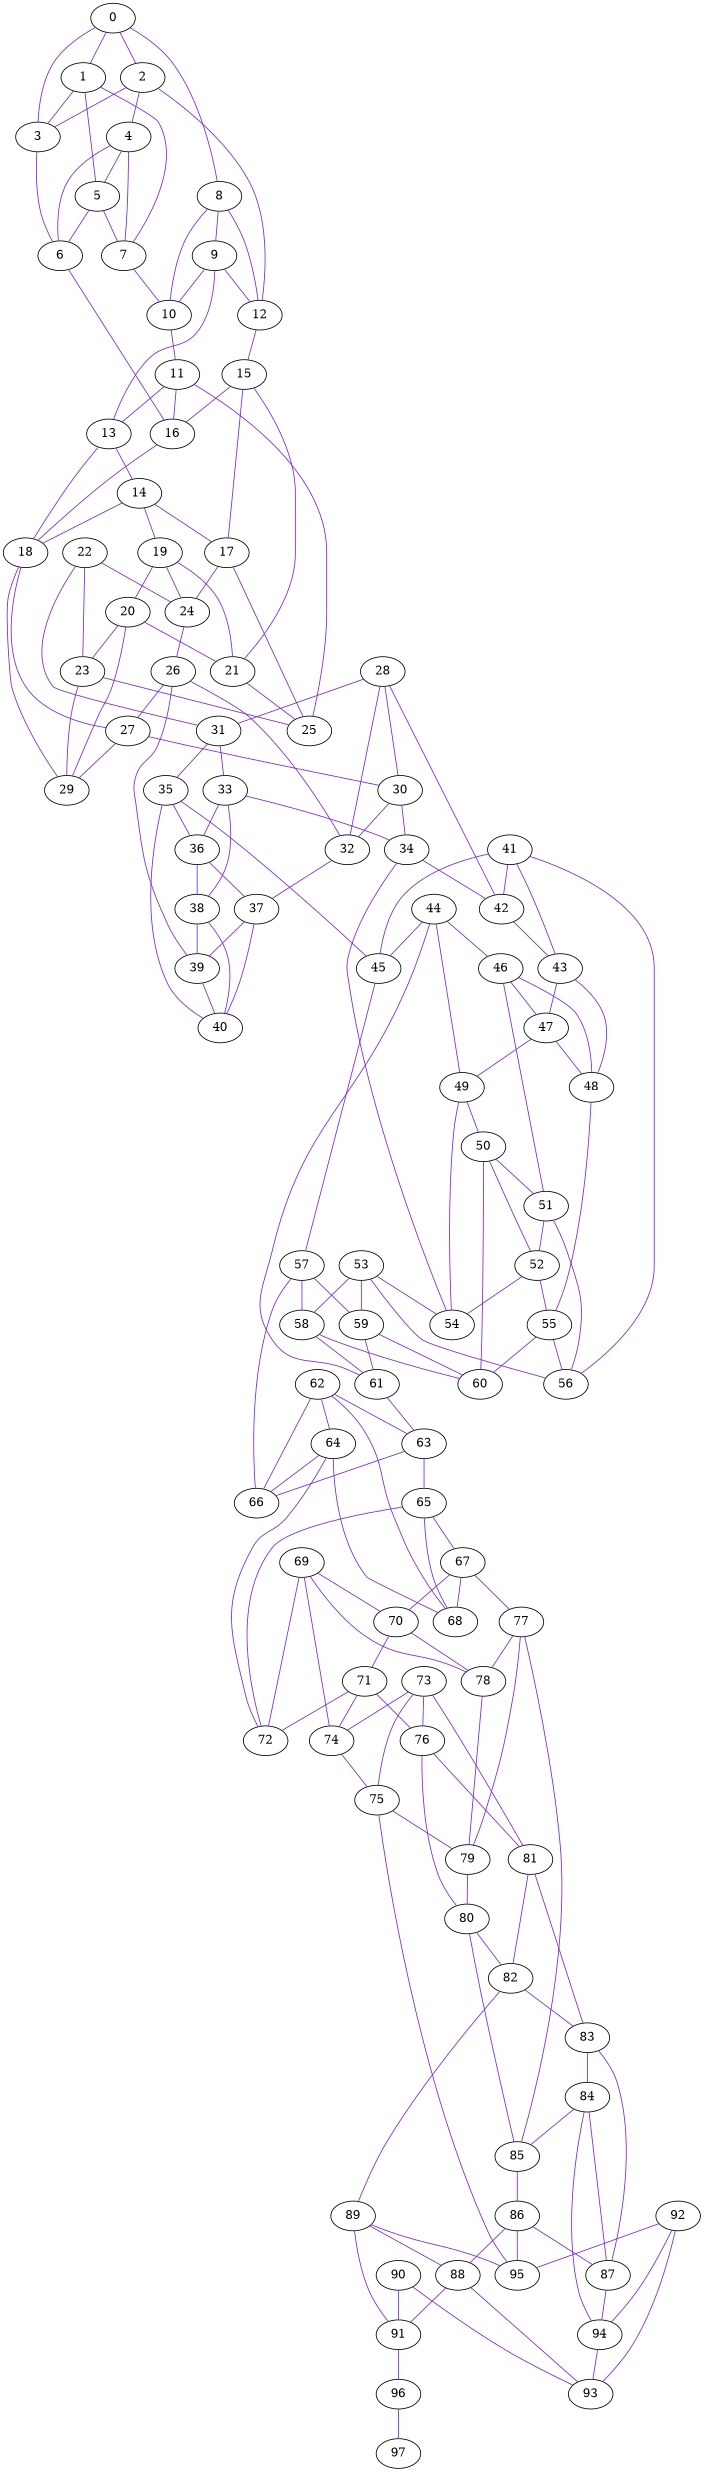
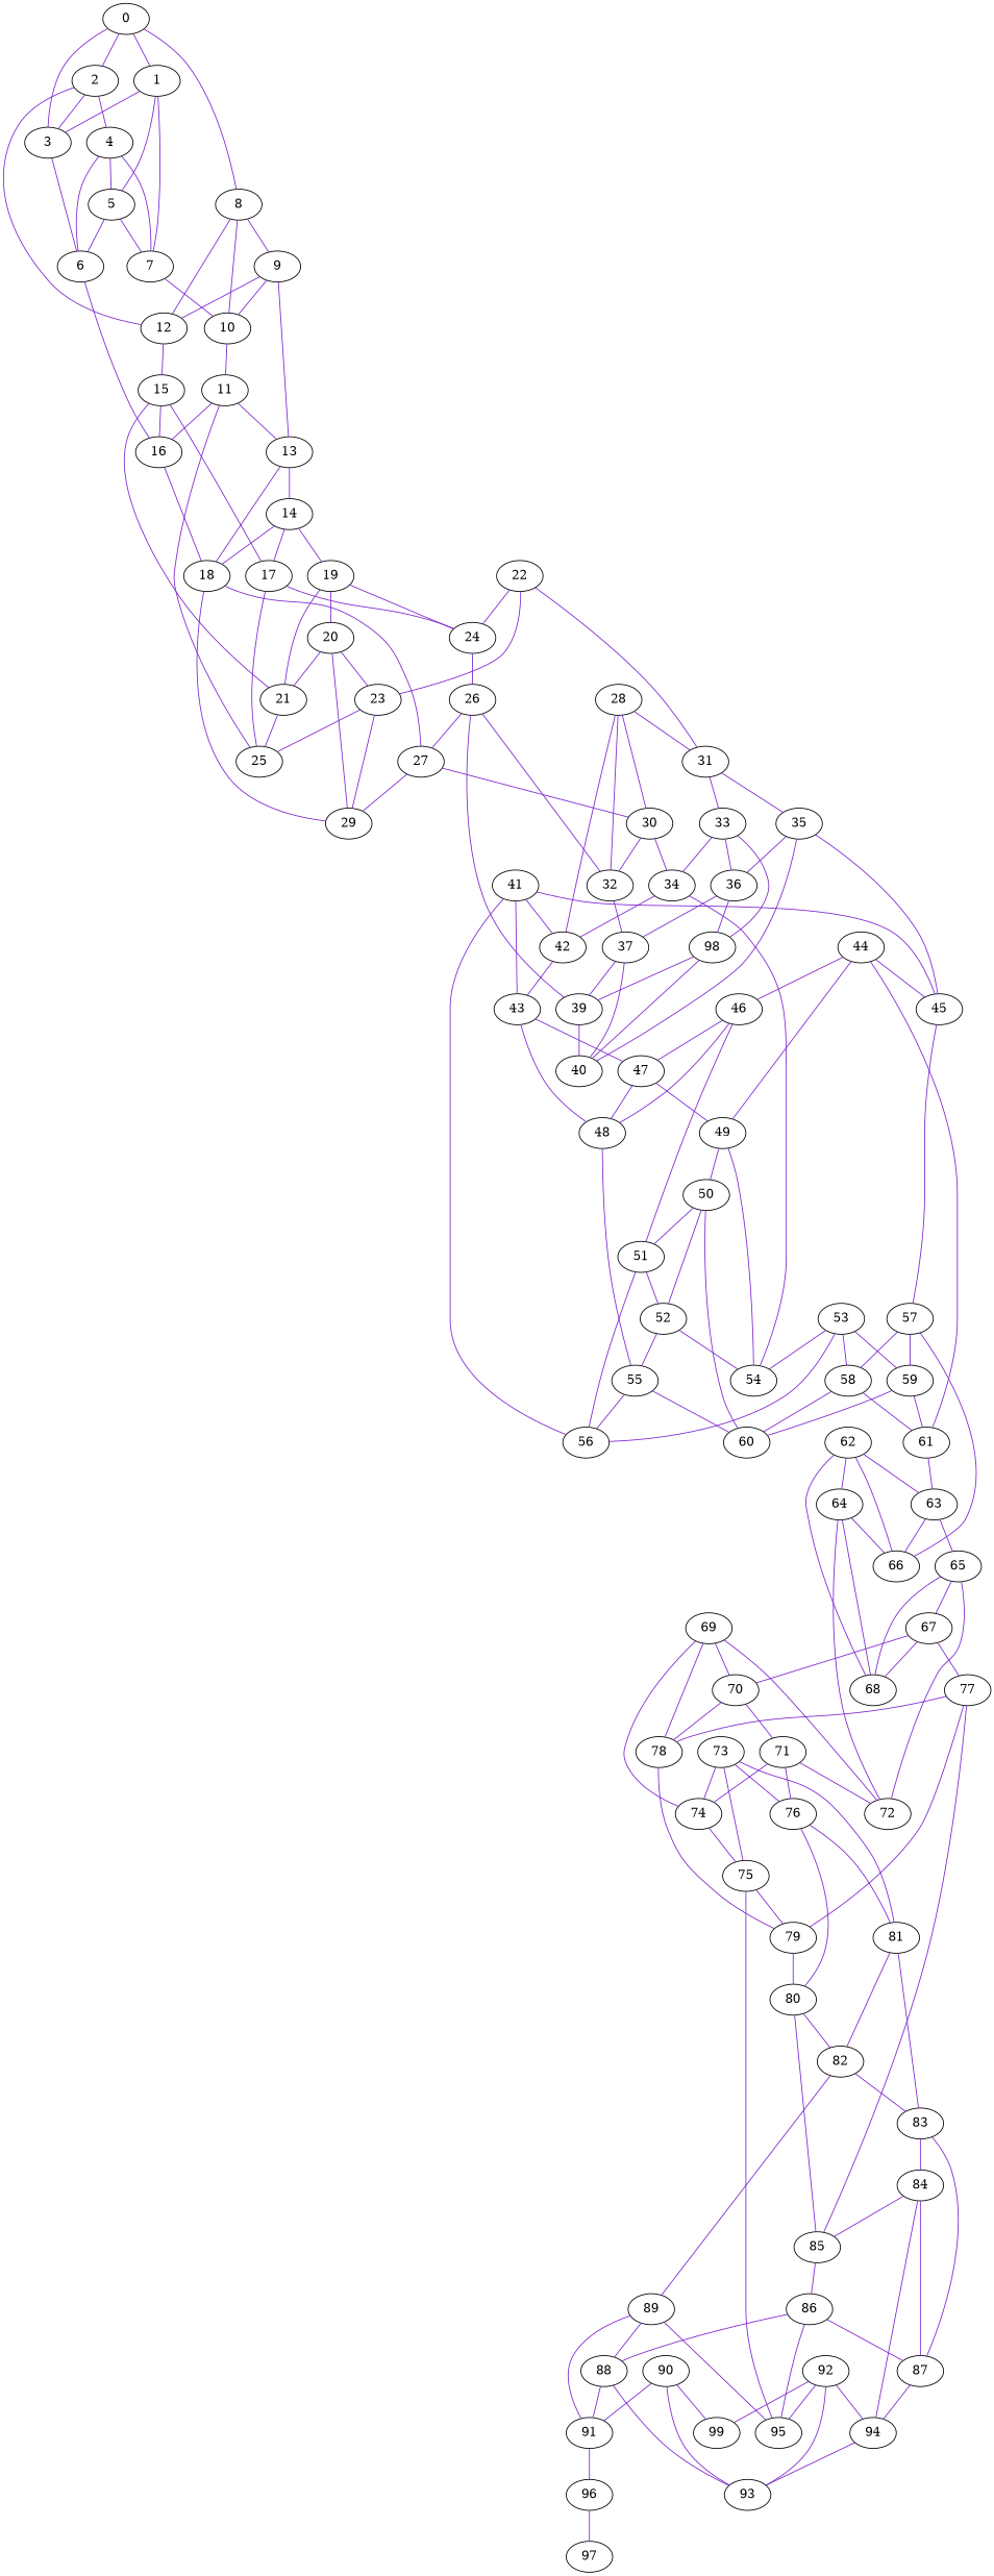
  digraph {
    edge [color=purple3 dir=none]
    0
    1
    2
    3
    8
    5
    7
    4
    12
    6
    10
    9
    15
    16
    18
    11
    13
    14
    25
    17
    21
    19
    29
    27
    24
    20
    26
    23
    22
    31
    30
    33
    35
    32
    39
    37
    40
    34
    28
    42
    43
    54
    36
-   38
+   38 [label=98]
    45
    57
    41
    56
    47
    48
    49
    55
    44
    46
    61
    51
    50
    63
    58
    59
    66
    52
    60
    53
    65
    62
    64
    68
    72
    67
    70
    77
    78
    71
    79
    85
    69
    74
    75
    76
    81
    80
    73
    95
    82
    83
    86
    89
    84
    87
    88
    91
    94
    93
    96
    90
+   99
    97
    92
    0 -> 1
    0 -> 2
    0 -> 3
    0 -> 8
    1 -> 3
    1 -> 5
    1 -> 7
    2 -> 3
    2 -> 4
    2 -> 12
    3 -> 6
    8 -> 12
    8 -> 10
    8 -> 9
    5 -> 7
    5 -> 6
    7 -> 10
    4 -> 5
    4 -> 7
    4 -> 6
    12 -> 15
    6 -> 16
    10 -> 11
    9 -> 12
    9 -> 10
    9 -> 13
    15 -> 16
    15 -> 17
    15 -> 21
    16 -> 18
    18 -> 29
    18 -> 27
    11 -> 16
    11 -> 13
    11 -> 25
    13 -> 18
    13 -> 14
    14 -> 18
    14 -> 17
    14 -> 19
    17 -> 25
    17 -> 24
    21 -> 25
    19 -> 21
    19 -> 24
    19 -> 20
    27 -> 29
    27 -> 30
    24 -> 26
    20 -> 21
    20 -> 29
    20 -> 23
    26 -> 27
    26 -> 32
    26 -> 39
    23 -> 25
    23 -> 29
    22 -> 24
    22 -> 23
    22 -> 31
    31 -> 33
    31 -> 35
    30 -> 32
    30 -> 34
    33 -> 34
    33 -> 36
    33 -> 38
    35 -> 40
    35 -> 36
    35 -> 45
    32 -> 37
    39 -> 40
    37 -> 39
    37 -> 40
    34 -> 42
    34 -> 54
    28 -> 31
    28 -> 30
    28 -> 32
    28 -> 42
    42 -> 43
    43 -> 47
    43 -> 48
    36 -> 37
    36 -> 38
    38 -> 39
    38 -> 40
    45 -> 57
    57 -> 58
    57 -> 59
    57 -> 66
    41 -> 42
    41 -> 43
    41 -> 45
    41 -> 56
    47 -> 48
    47 -> 49
    48 -> 55
    49 -> 54
    49 -> 50
    55 -> 56
    55 -> 60
    44 -> 45
    44 -> 49
    44 -> 46
    44 -> 61
    46 -> 47
    46 -> 48
    46 -> 51
    61 -> 63
    51 -> 56
    51 -> 52
    50 -> 51
    50 -> 52
    50 -> 60
    63 -> 66
    63 -> 65
    58 -> 61
    58 -> 60
    59 -> 61
    59 -> 60
    52 -> 54
    52 -> 55
    53 -> 54
    53 -> 56
    53 -> 58
    53 -> 59
    65 -> 68
    65 -> 72
    65 -> 67
    62 -> 63
    62 -> 66
    62 -> 64
    62 -> 68
    64 -> 66
    64 -> 68
    64 -> 72
    67 -> 68
    67 -> 70
    67 -> 77
    70 -> 78
    70 -> 71
    77 -> 78
    77 -> 79
    77 -> 85
    78 -> 79
    71 -> 72
    71 -> 74
    71 -> 76
    79 -> 80
    85 -> 86
    69 -> 72
    69 -> 70
    69 -> 78
    69 -> 74
    74 -> 75
    75 -> 79
    75 -> 95
    76 -> 81
    76 -> 80
    81 -> 82
    81 -> 83
    80 -> 85
    80 -> 82
    73 -> 74
    73 -> 75
    73 -> 76
    73 -> 81
    82 -> 83
    82 -> 89
    83 -> 84
    83 -> 87
    86 -> 95
    86 -> 87
    86 -> 88
    89 -> 95
    89 -> 88
    89 -> 91
    84 -> 85
    84 -> 87
    84 -> 94
    87 -> 94
    88 -> 91
    88 -> 93
    91 -> 96
    94 -> 93
    96 -> 97
    90 -> 91
    90 -> 93
+   90 -> 99
    92 -> 95
    92 -> 94
    92 -> 93
+   92 -> 99
  }
